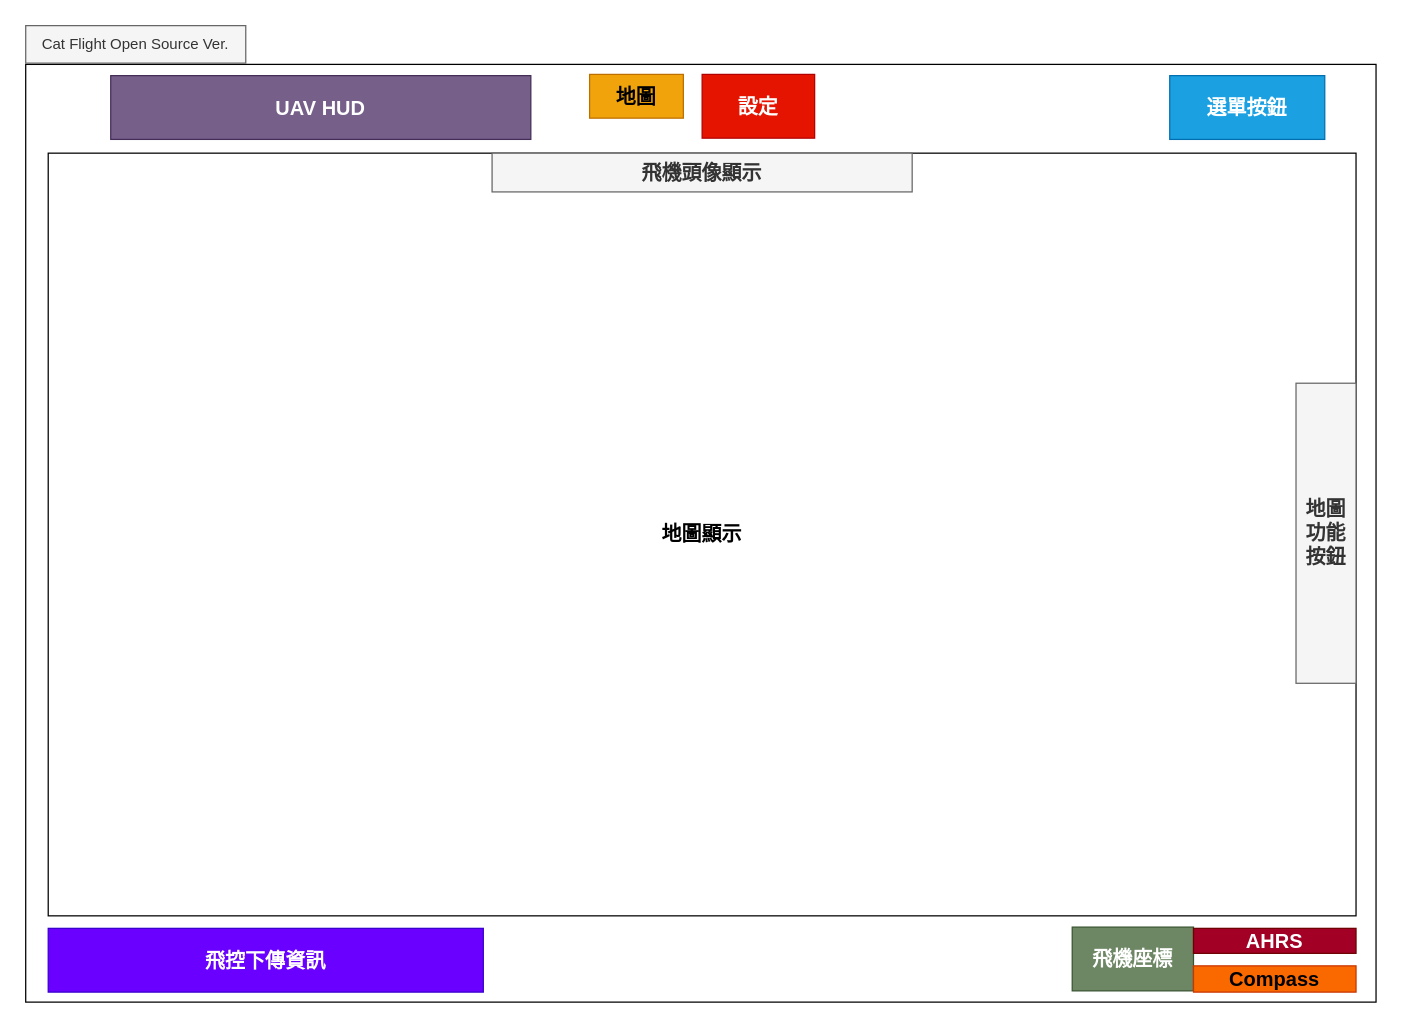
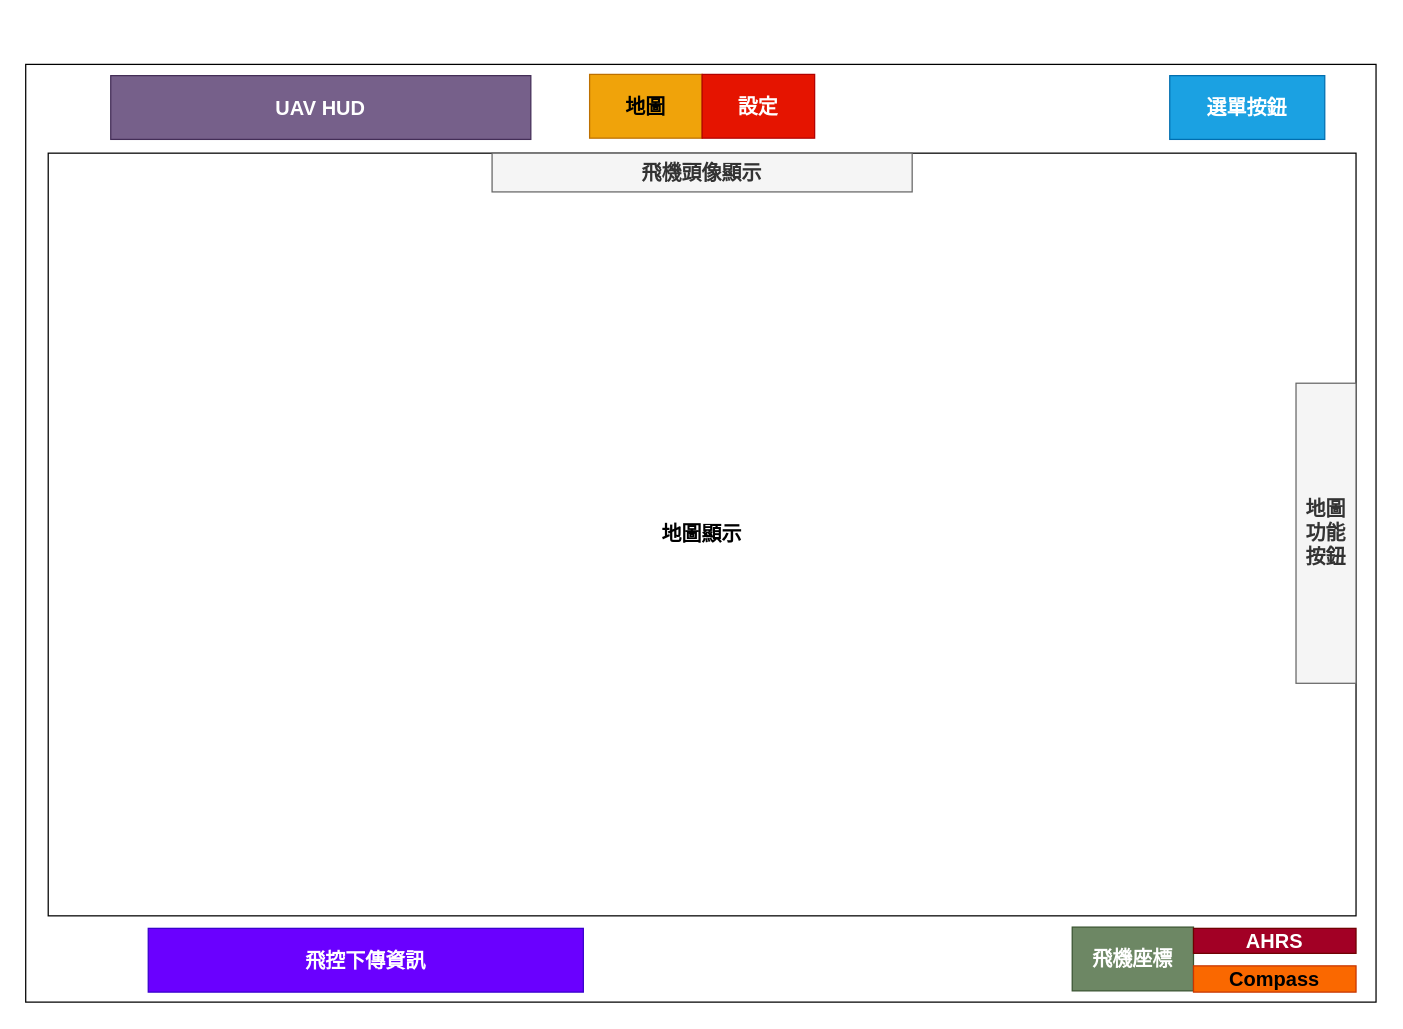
  <mxCell id="0" />
  <mxCell id="1" parent="0" />
  <mxCell id="2" value="" style="rounded=0;whiteSpace=wrap;html=1;" parent="1" vertex="1"><mxGeometry x="20" y="51" width="1080" height="750" as="geometry" /></mxCell>
  <mxCell id="3" value="UAV HUD" style="text;html=1;strokeColor=#432D57;fillColor=#76608a;align=center;verticalAlign=middle;whiteSpace=wrap;rounded=0;fontColor=#ffffff;fontSize=16;fontStyle=1" parent="1" vertex="1"><mxGeometry x="88" y="60" width="336" height="51" as="geometry" /></mxCell>
  <mxCell id="4" value="選單按鈕" style="text;html=1;strokeColor=#006EAF;fillColor=#1ba1e2;align=center;verticalAlign=middle;whiteSpace=wrap;rounded=0;fontColor=#ffffff;fontSize=16;fontStyle=1" parent="1" vertex="1"><mxGeometry x="935" y="60" width="124" height="51" as="geometry" /></mxCell>
  <mxCell id="5" value="地圖顯示" style="text;html=1;align=center;verticalAlign=middle;whiteSpace=wrap;rounded=0;fontSize=16;fontStyle=1;strokeColor=default;" parent="1" vertex="1"><mxGeometry x="38" y="122" width="1046" height="610" as="geometry" /></mxCell>
- <mxCell id="6" value="飛控下傳資訊" style="text;html=1;strokeColor=#3700CC;fillColor=#6a00ff;align=center;verticalAlign=middle;whiteSpace=wrap;rounded=0;fontSize=16;fontStyle=1;fontColor=#ffffff;" parent="1" vertex="1"><mxGeometry x="38" y="742" width="348" height="51" as="geometry" /></mxCell>
+ <mxCell id="6" value="飛控下傳資訊" style="text;html=1;strokeColor=#3700CC;fillColor=#6a00ff;align=center;verticalAlign=middle;whiteSpace=wrap;rounded=0;fontSize=16;fontStyle=1;fontColor=#ffffff;" parent="1" vertex="1"><mxGeometry x="118" y="742" width="348" height="51" as="geometry" /></mxCell>
  <mxCell id="7" value="飛機頭像顯示" style="text;html=1;strokeColor=#666666;fillColor=#f5f5f5;align=center;verticalAlign=middle;whiteSpace=wrap;rounded=0;fontColor=#333333;fontSize=16;fontStyle=1" parent="1" vertex="1"><mxGeometry x="393" y="122" width="336" height="31" as="geometry" /></mxCell>
- <mxCell id="8" value="地圖" style="text;html=1;strokeColor=#BD7000;fillColor=#f0a30a;align=center;verticalAlign=middle;whiteSpace=wrap;rounded=0;fontColor=#000000;fontSize=16;fontStyle=1" parent="1" vertex="1"><mxGeometry x="471" y="59" width="75" height="35" as="geometry" /></mxCell>
+ <mxCell id="8" value="地圖" style="text;html=1;strokeColor=#BD7000;fillColor=#f0a30a;align=center;verticalAlign=middle;whiteSpace=wrap;rounded=0;fontColor=#000000;fontSize=16;fontStyle=1" parent="1" vertex="1"><mxGeometry x="471" y="59" width="90" height="51" as="geometry" /></mxCell>
  <mxCell id="9" value="設定" style="text;html=1;strokeColor=#B20000;fillColor=#e51400;align=center;verticalAlign=middle;whiteSpace=wrap;rounded=0;fontColor=#ffffff;fontSize=16;fontStyle=1" parent="1" vertex="1"><mxGeometry x="561" y="59" width="90" height="51" as="geometry" /></mxCell>
  <mxCell id="10" value="地圖功能按鈕" style="text;html=1;strokeColor=#666666;fillColor=#f5f5f5;align=center;verticalAlign=middle;whiteSpace=wrap;rounded=0;fontColor=#333333;fontSize=16;fontStyle=1" parent="1" vertex="1"><mxGeometry x="1036" y="306" width="48" height="240" as="geometry" /></mxCell>
  <mxCell id="11" value="飛機座標" style="text;html=1;strokeColor=#3A5431;fillColor=#6d8764;align=center;verticalAlign=middle;whiteSpace=wrap;rounded=0;fontSize=16;fontStyle=1;fontColor=#ffffff;" parent="1" vertex="1"><mxGeometry x="857" y="741" width="97" height="51" as="geometry" /></mxCell>
  <mxCell id="12" value="AHRS" style="text;html=1;strokeColor=#6F0000;fillColor=#a20025;align=center;verticalAlign=middle;whiteSpace=wrap;rounded=0;fontSize=16;fontStyle=1;fontColor=#ffffff;" parent="1" vertex="1"><mxGeometry x="954" y="742" width="130" height="20" as="geometry" /></mxCell>
  <mxCell id="13" value="Compass" style="text;html=1;strokeColor=#C73500;fillColor=#fa6800;align=center;verticalAlign=middle;whiteSpace=wrap;rounded=0;fontSize=16;fontStyle=1;fontColor=#000000;" parent="1" vertex="1"><mxGeometry x="954" y="772" width="130" height="21" as="geometry" /></mxCell>
- <mxCell id="14" value="Cat Flight Open Source Ver." style="text;html=1;align=center;verticalAlign=middle;whiteSpace=wrap;rounded=0;fillColor=#f5f5f5;fontColor=#333333;strokeColor=#666666;" parent="1" vertex="1"><mxGeometry x="20" y="20" width="176" height="30" as="geometry" /></mxCell>
